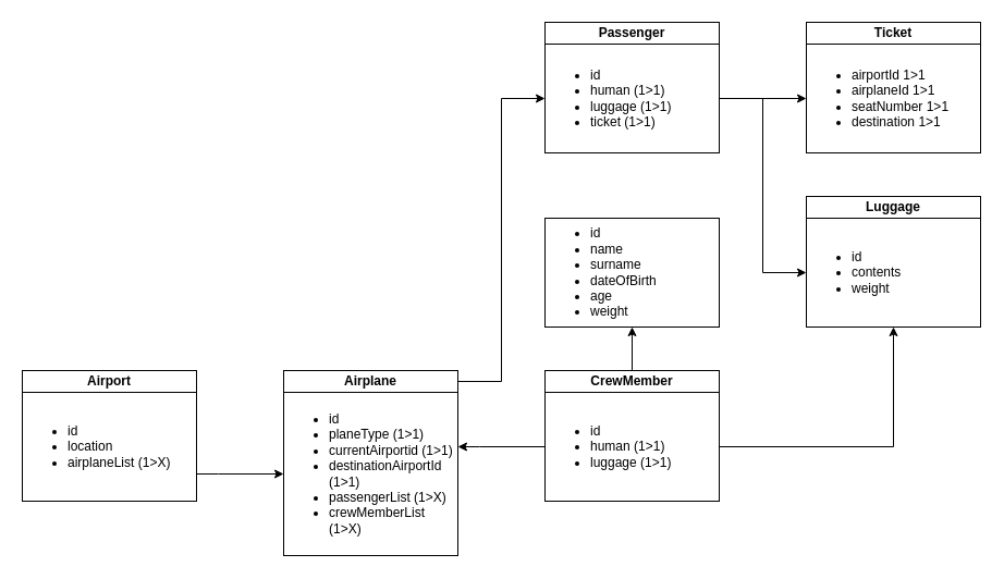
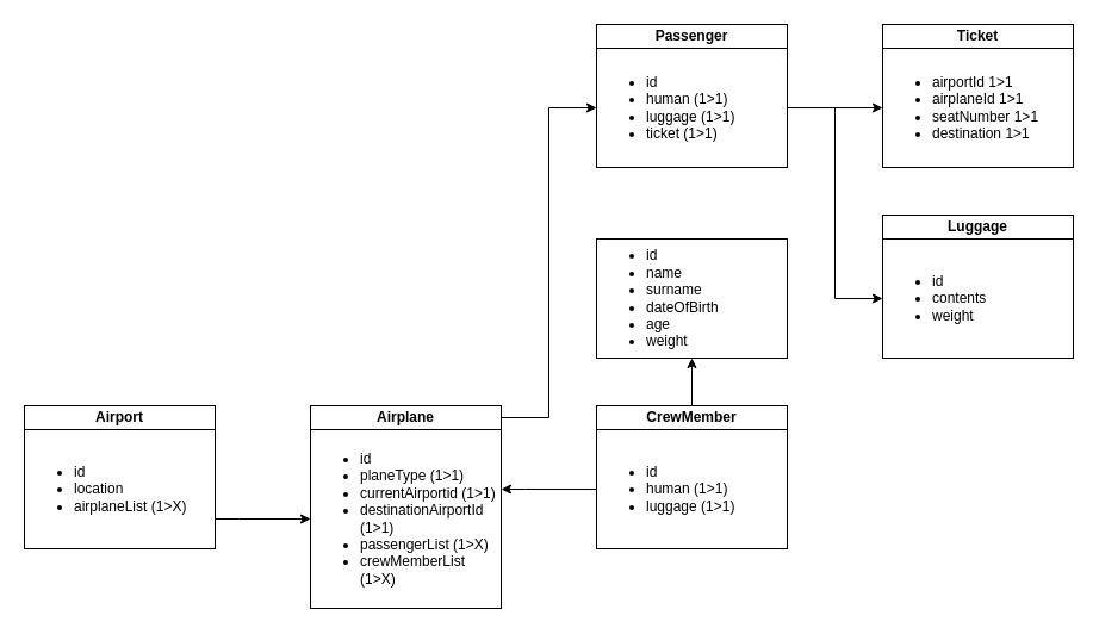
  <mxCell id="0" />
  <mxCell id="1" parent="0" />
  <mxCell id="2" value="" style="group" vertex="1" connectable="0" parent="1"><mxGeometry x="500" y="20" width="160" height="120" as="geometry" /></mxCell>
  <mxCell id="3" value="&lt;ul&gt;&lt;li style=&quot;&quot;&gt;id&lt;/li&gt;&lt;li style=&quot;&quot;&gt;human (1&amp;gt;1)&lt;/li&gt;&lt;li style=&quot;&quot;&gt;luggage (1&amp;gt;1)&lt;/li&gt;&lt;li style=&quot;&quot;&gt;ticket (1&amp;gt;1)&lt;/li&gt;&lt;/ul&gt;&lt;div style=&quot;&quot;&gt;&lt;/div&gt;" style="rounded=0;whiteSpace=wrap;html=1;align=left;" vertex="1" parent="2"><mxGeometry y="20" width="160" height="100" as="geometry" /></mxCell>
  <mxCell id="4" value="Passenger" style="rounded=0;whiteSpace=wrap;html=1;fontStyle=1" vertex="1" parent="2"><mxGeometry width="160" height="20" as="geometry" /></mxCell>
  <mxCell id="5" value="" style="group" vertex="1" connectable="0" parent="1"><mxGeometry x="500" y="180" width="160" height="120" as="geometry" /></mxCell>
  <mxCell id="6" value="&lt;ul&gt;&lt;li style=&quot;&quot;&gt;id&lt;/li&gt;&lt;li style=&quot;&quot;&gt;name&lt;/li&gt;&lt;li style=&quot;&quot;&gt;surname&lt;/li&gt;&lt;li style=&quot;&quot;&gt;dateOfBirth&lt;/li&gt;&lt;li style=&quot;&quot;&gt;age&lt;/li&gt;&lt;li style=&quot;&quot;&gt;weight&lt;/li&gt;&lt;/ul&gt;&lt;div style=&quot;&quot;&gt;&lt;/div&gt;" style="rounded=0;whiteSpace=wrap;html=1;align=left;" vertex="1" parent="5"><mxGeometry y="20" width="160" height="100" as="geometry" /></mxCell>
  <mxCell id="7" value="" style="group" vertex="1" connectable="0" parent="1"><mxGeometry x="740" y="180" width="160" height="120" as="geometry" /></mxCell>
  <mxCell id="8" value="&lt;ul&gt;&lt;li style=&quot;&quot;&gt;id&lt;/li&gt;&lt;li style=&quot;&quot;&gt;contents&lt;/li&gt;&lt;li style=&quot;&quot;&gt;weight&lt;/li&gt;&lt;/ul&gt;&lt;div style=&quot;&quot;&gt;&lt;/div&gt;" style="rounded=0;whiteSpace=wrap;html=1;align=left;" vertex="1" parent="7"><mxGeometry y="20" width="160" height="100" as="geometry" /></mxCell>
  <mxCell id="9" value="Luggage" style="rounded=0;whiteSpace=wrap;html=1;fontStyle=1" vertex="1" parent="7"><mxGeometry width="160" height="20" as="geometry" /></mxCell>
  <mxCell id="10" value="" style="group" vertex="1" connectable="0" parent="1"><mxGeometry x="500" y="340" width="160" height="120" as="geometry" /></mxCell>
  <mxCell id="11" value="&lt;ul&gt;&lt;li style=&quot;&quot;&gt;id&lt;/li&gt;&lt;li style=&quot;&quot;&gt;human (1&amp;gt;1)&lt;/li&gt;&lt;li style=&quot;&quot;&gt;luggage (1&amp;gt;1)&lt;/li&gt;&lt;/ul&gt;&lt;div style=&quot;&quot;&gt;&lt;/div&gt;" style="rounded=0;whiteSpace=wrap;html=1;align=left;" vertex="1" parent="10"><mxGeometry y="20" width="160" height="100" as="geometry" /></mxCell>
  <mxCell id="12" value="CrewMember" style="rounded=0;whiteSpace=wrap;html=1;fontStyle=1" vertex="1" parent="10"><mxGeometry width="160" height="20" as="geometry" /></mxCell>
  <mxCell id="13" style="edgeStyle=orthogonalEdgeStyle;rounded=0;orthogonalLoop=1;jettySize=auto;html=1;entryX=0;entryY=0.5;entryDx=0;entryDy=0;" edge="1" parent="1" source="3" target="8"><mxGeometry relative="1" as="geometry" /></mxCell>
  <mxCell id="14" style="edgeStyle=orthogonalEdgeStyle;rounded=0;orthogonalLoop=1;jettySize=auto;html=1;" edge="1" parent="1" source="12" target="6"><mxGeometry relative="1" as="geometry" /></mxCell>
- <mxCell id="15" style="edgeStyle=orthogonalEdgeStyle;rounded=0;orthogonalLoop=1;jettySize=auto;html=1;entryX=0.5;entryY=1;entryDx=0;entryDy=0;" edge="1" parent="1" source="11" target="8"><mxGeometry relative="1" as="geometry"><Array as="points"><mxPoint x="820" y="410" /></Array></mxGeometry></mxCell>
  <mxCell id="16" value="" style="group" vertex="1" connectable="0" parent="1"><mxGeometry x="740" y="20" width="160" height="120" as="geometry" /></mxCell>
  <mxCell id="17" value="&lt;ul&gt;&lt;li style=&quot;&quot;&gt;airportId 1&amp;gt;1&lt;/li&gt;&lt;li style=&quot;&quot;&gt;airplaneId 1&amp;gt;1&lt;/li&gt;&lt;li style=&quot;&quot;&gt;seatNumber 1&amp;gt;1&lt;/li&gt;&lt;li style=&quot;&quot;&gt;destination 1&amp;gt;1&lt;/li&gt;&lt;/ul&gt;&lt;div style=&quot;&quot;&gt;&lt;/div&gt;" style="rounded=0;whiteSpace=wrap;html=1;align=left;" vertex="1" parent="16"><mxGeometry y="20" width="160" height="100" as="geometry" /></mxCell>
  <mxCell id="18" value="Ticket" style="rounded=0;whiteSpace=wrap;html=1;fontStyle=1" vertex="1" parent="16"><mxGeometry width="160" height="20" as="geometry" /></mxCell>
  <mxCell id="19" value="" style="edgeStyle=orthogonalEdgeStyle;rounded=0;orthogonalLoop=1;jettySize=auto;html=1;" edge="1" parent="1" source="11" target="26"><mxGeometry relative="1" as="geometry"><Array as="points"><mxPoint x="440" y="410" /><mxPoint x="440" y="410" /></Array></mxGeometry></mxCell>
  <mxCell id="20" value="" style="group" vertex="1" connectable="0" parent="1"><mxGeometry x="20" y="340" width="160" height="120" as="geometry" /></mxCell>
  <mxCell id="21" value="&lt;ul&gt;&lt;li style=&quot;&quot;&gt;id&lt;/li&gt;&lt;li style=&quot;&quot;&gt;location&lt;/li&gt;&lt;li style=&quot;&quot;&gt;airplaneList (1&amp;gt;X)&lt;/li&gt;&lt;/ul&gt;&lt;div style=&quot;&quot;&gt;&lt;/div&gt;" style="rounded=0;whiteSpace=wrap;html=1;align=left;" vertex="1" parent="20"><mxGeometry y="20" width="160" height="100" as="geometry" /></mxCell>
  <mxCell id="22" value="Airport" style="rounded=0;whiteSpace=wrap;html=1;fontStyle=1" vertex="1" parent="20"><mxGeometry width="160" height="20" as="geometry" /></mxCell>
  <mxCell id="23" style="edgeStyle=orthogonalEdgeStyle;rounded=0;orthogonalLoop=1;jettySize=auto;html=1;entryX=0;entryY=0.5;entryDx=0;entryDy=0;" edge="1" parent="1" source="27" target="3"><mxGeometry relative="1" as="geometry" /></mxCell>
  <mxCell id="24" style="edgeStyle=orthogonalEdgeStyle;rounded=0;orthogonalLoop=1;jettySize=auto;html=1;entryX=0;entryY=0.5;entryDx=0;entryDy=0;" edge="1" parent="1" source="3" target="17"><mxGeometry relative="1" as="geometry" /></mxCell>
  <mxCell id="25" value="" style="group" vertex="1" connectable="0" parent="1"><mxGeometry y="340" width="160" height="170" as="geometry" x="260" /></mxCell>
  <mxCell id="26" value="&lt;ul&gt;&lt;li style=&quot;&quot;&gt;id&lt;/li&gt;&lt;li style=&quot;&quot;&gt;planeType (1&amp;gt;1)&lt;/li&gt;&lt;li style=&quot;&quot;&gt;currentAirportid (1&amp;gt;1)&lt;/li&gt;&lt;li style=&quot;&quot;&gt;destinationAirportId (1&amp;gt;1)&lt;/li&gt;&lt;li style=&quot;&quot;&gt;passengerList (1&amp;gt;X)&lt;/li&gt;&lt;li style=&quot;&quot;&gt;crewMemberList (1&amp;gt;X)&lt;/li&gt;&lt;/ul&gt;&lt;div style=&quot;&quot;&gt;&lt;/div&gt;" style="rounded=0;whiteSpace=wrap;html=1;align=left;" vertex="1" parent="25"><mxGeometry y="20" width="160" height="150" as="geometry" /></mxCell>
  <mxCell id="27" value="Airplane" style="rounded=0;whiteSpace=wrap;html=1;fontStyle=1" vertex="1" parent="25"><mxGeometry width="160" height="20" as="geometry" /></mxCell>
  <mxCell id="28" style="edgeStyle=orthogonalEdgeStyle;rounded=0;orthogonalLoop=1;jettySize=auto;html=1;entryX=0;entryY=0.5;entryDx=0;entryDy=0;" edge="1" parent="1" source="21" target="26"><mxGeometry relative="1" as="geometry"><Array as="points"><mxPoint x="200" y="435" /><mxPoint x="200" y="435" /></Array></mxGeometry></mxCell>
